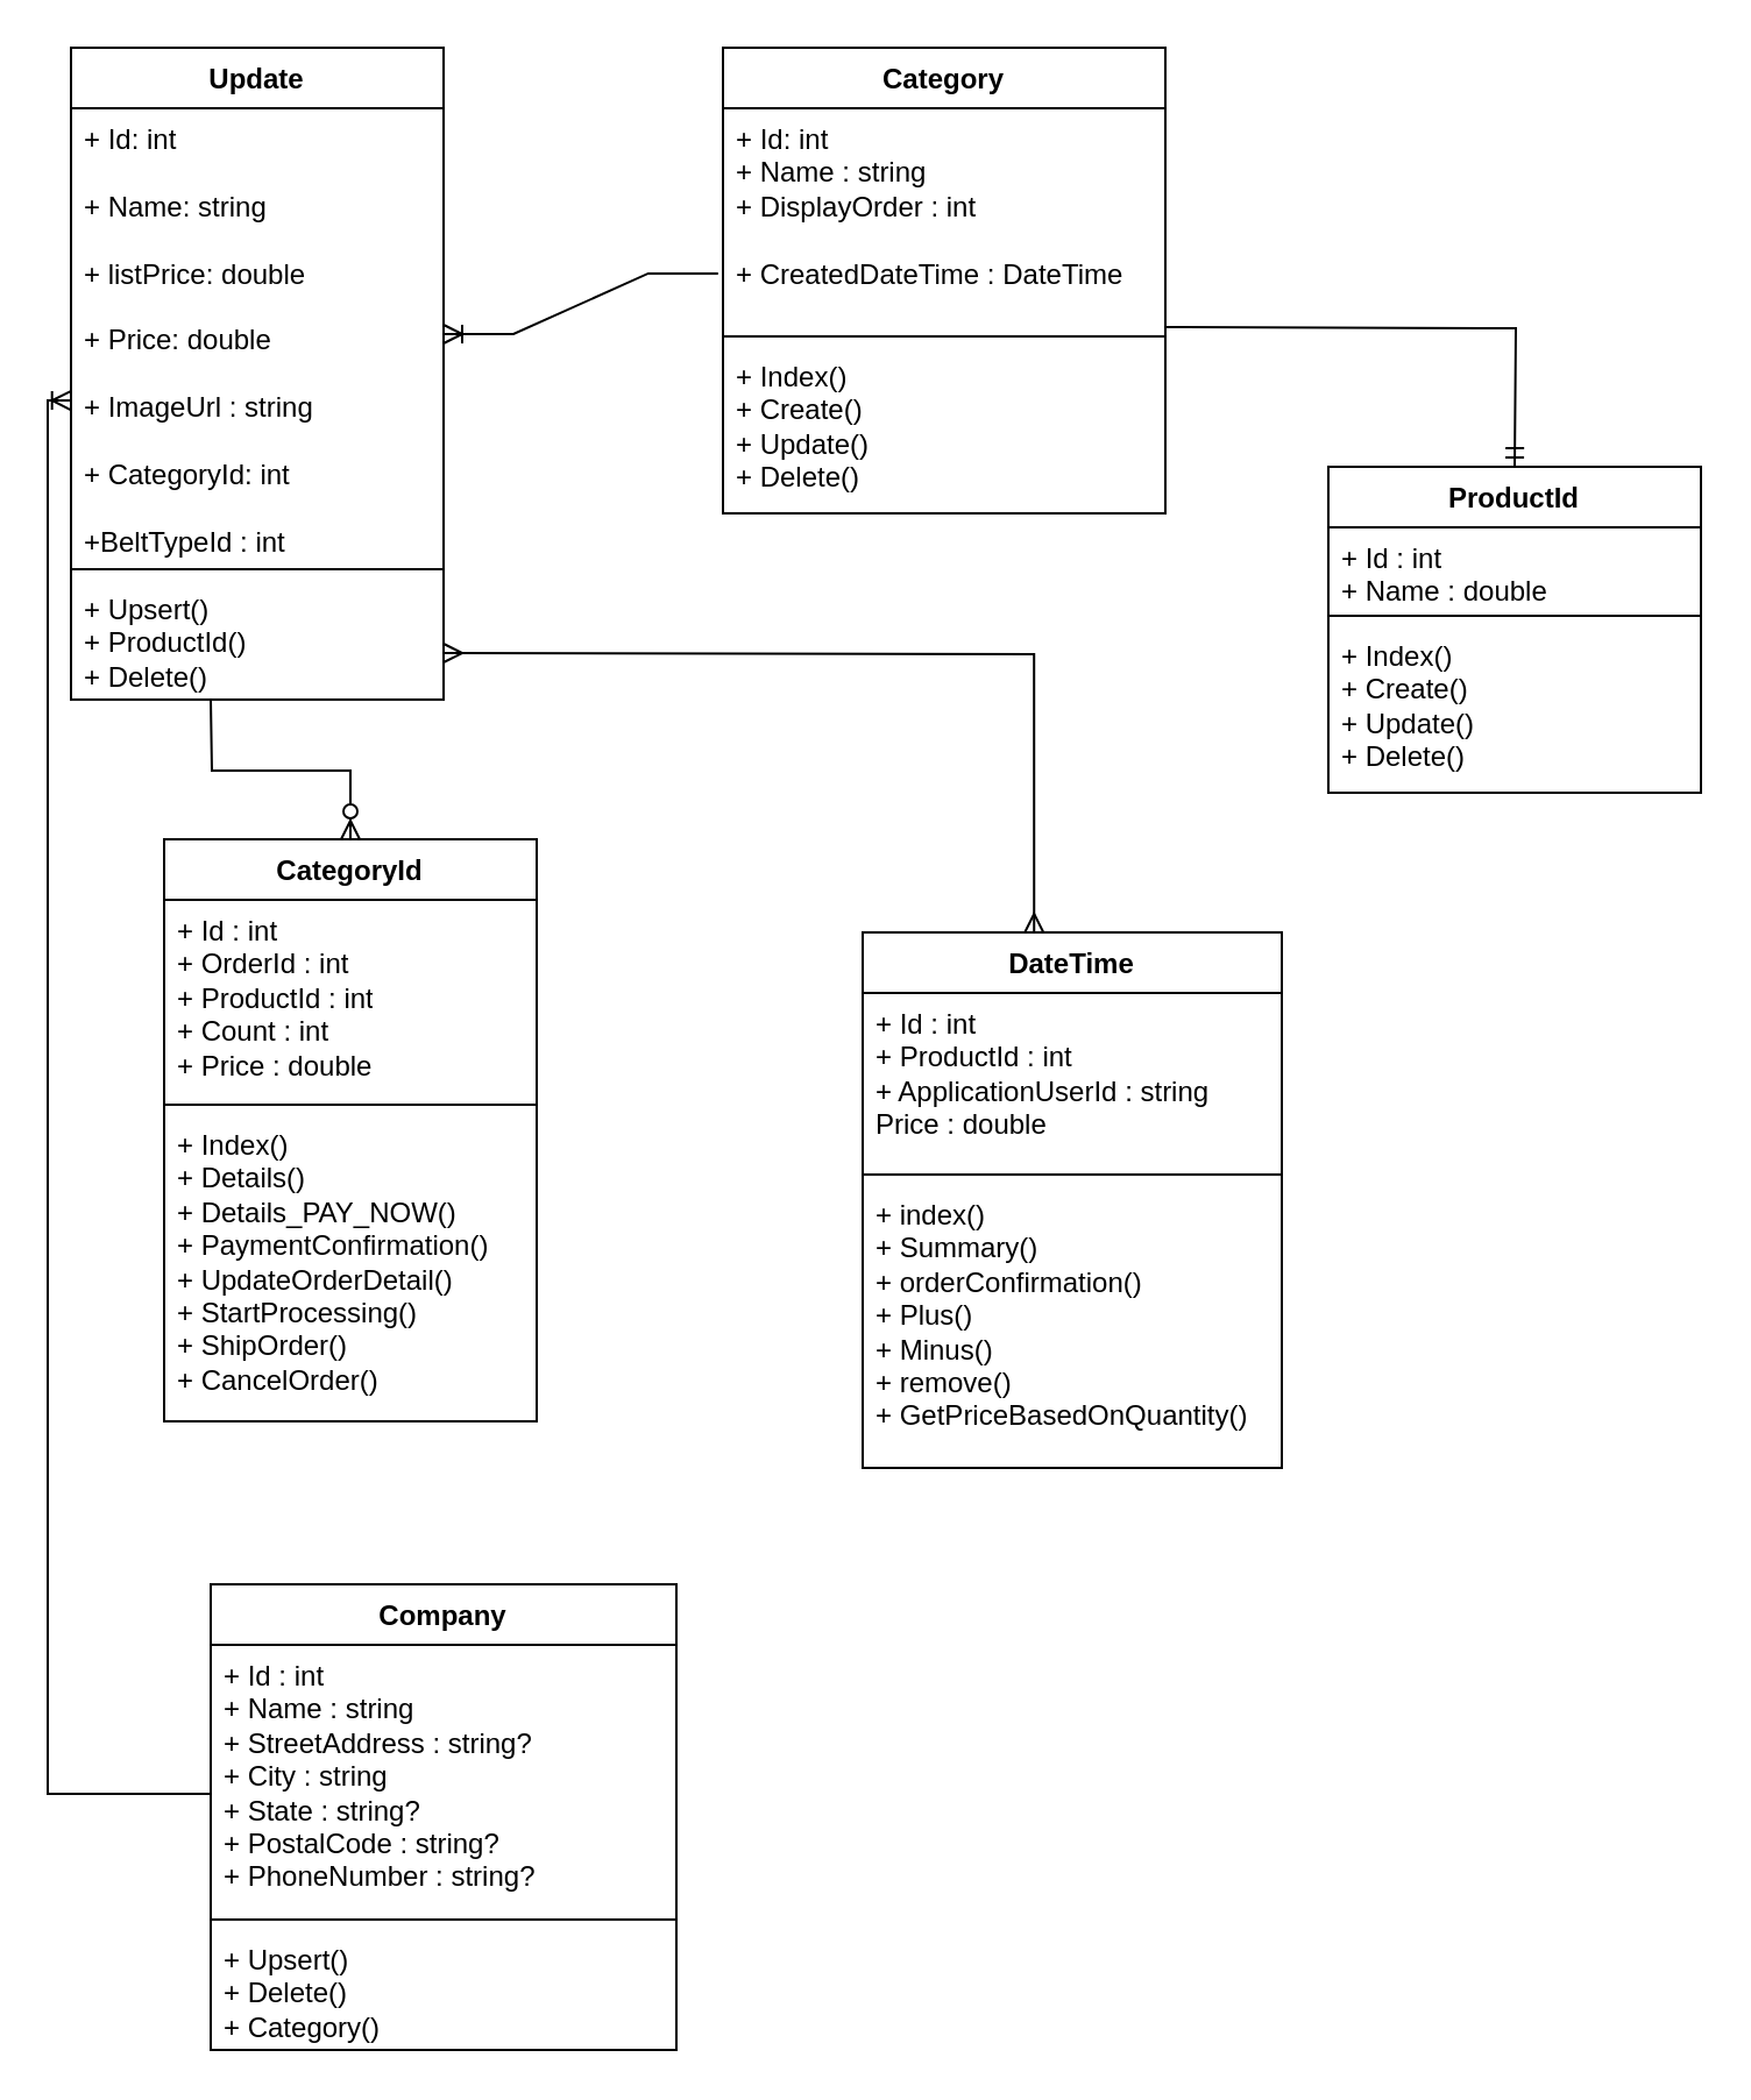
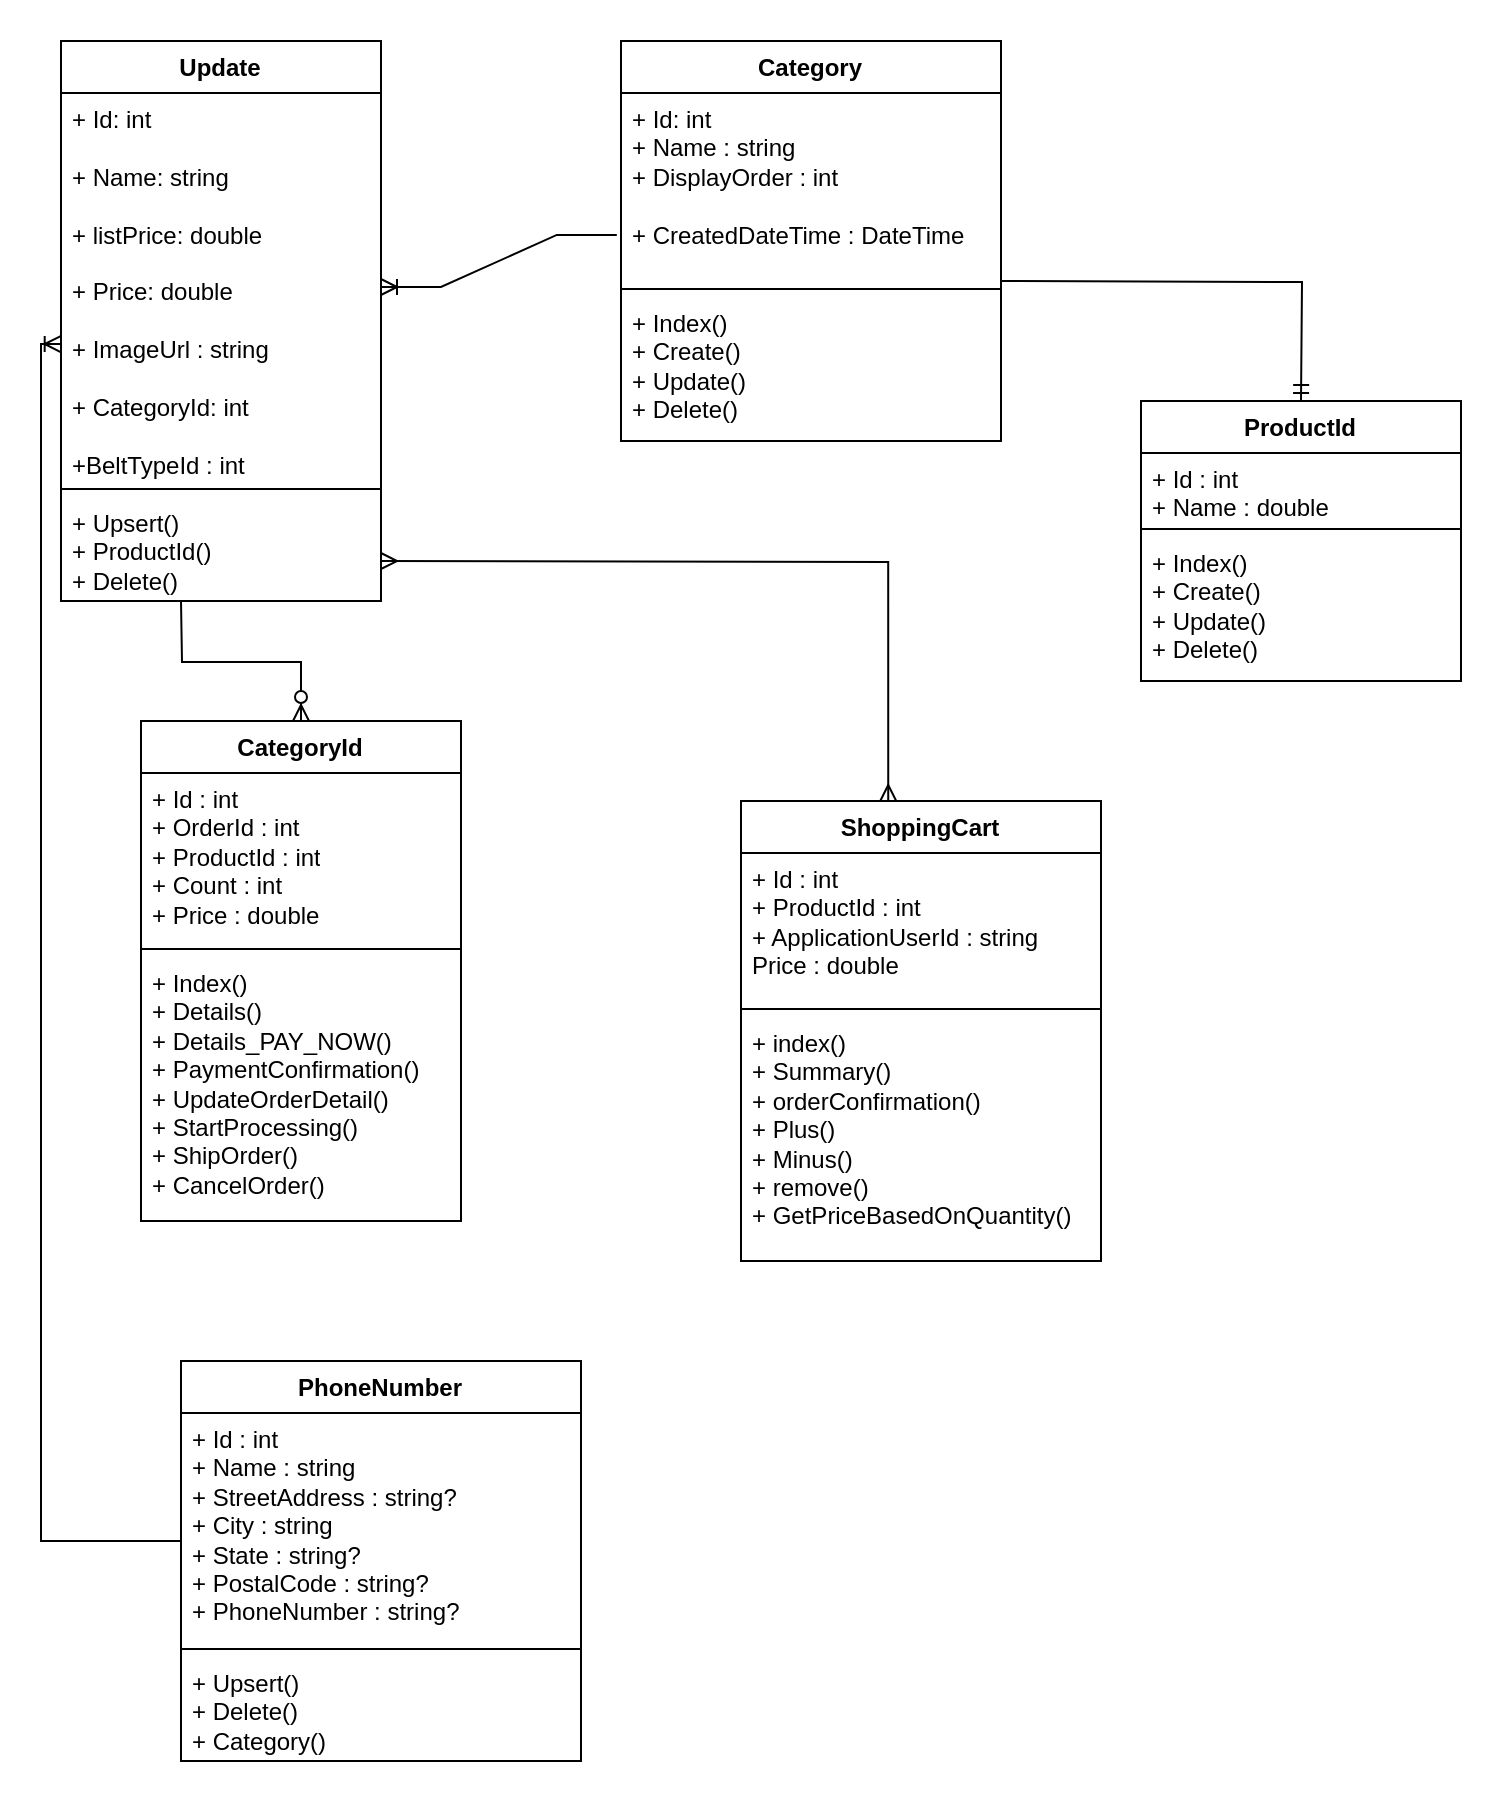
  <mxCell id="0" />
  <mxCell id="1" parent="0" />
  <mxCell id="2" value="Update" style="swimlane;fontStyle=1;align=center;verticalAlign=top;childLayout=stackLayout;horizontal=1;startSize=26;horizontalStack=0;resizeParent=1;resizeParentMax=0;resizeLast=0;collapsible=1;marginBottom=0;whiteSpace=wrap;html=1;" vertex="1" parent="1"><mxGeometry x="30" y="20" width="160" height="280" as="geometry" /></mxCell>
  <mxCell id="3" value="+ Id: int&lt;br&gt;&lt;br&gt;+ Name: string&lt;br&gt;&lt;br&gt;+ listPrice: double&lt;br style=&quot;border-color: var(--border-color);&quot;&gt;&lt;br style=&quot;border-color: var(--border-color);&quot;&gt;+ Price: double&lt;br style=&quot;border-color: var(--border-color);&quot;&gt;&lt;br style=&quot;border-color: var(--border-color);&quot;&gt;+ ImageUrl : string&lt;br style=&quot;border-color: var(--border-color);&quot;&gt;&lt;br style=&quot;border-color: var(--border-color);&quot;&gt;+ CategoryId: int&lt;br style=&quot;border-color: var(--border-color);&quot;&gt;&lt;br style=&quot;border-color: var(--border-color);&quot;&gt;+BeltTypeId : int" style="text;strokeColor=none;fillColor=none;align=left;verticalAlign=top;spacingLeft=4;spacingRight=4;overflow=hidden;rotatable=0;points=[[0,0.5],[1,0.5]];portConstraint=eastwest;whiteSpace=wrap;html=1;" vertex="1" parent="2"><mxGeometry y="26" width="160" height="194" as="geometry" /></mxCell>
  <mxCell id="4" value="" style="edgeStyle=orthogonalEdgeStyle;fontSize=12;html=1;endArrow=ERzeroToMany;endFill=1;rounded=0;entryX=0.5;entryY=0;entryDx=0;entryDy=0;" edge="1" parent="2" target="15"><mxGeometry width="100" height="100" relative="1" as="geometry"><mxPoint x="60" y="280" as="sourcePoint" /><mxPoint x="160" y="180" as="targetPoint" /></mxGeometry></mxCell>
  <mxCell id="5" value="" style="line;strokeWidth=1;fillColor=none;align=left;verticalAlign=middle;spacingTop=-1;spacingLeft=3;spacingRight=3;rotatable=0;labelPosition=right;points=[];portConstraint=eastwest;strokeColor=inherit;" vertex="1" parent="2"><mxGeometry y="220" width="160" height="8" as="geometry" /></mxCell>
  <mxCell id="6" value="+ Upsert()&lt;br&gt;+ ProductId()&lt;br&gt;+ Delete()" style="text;strokeColor=none;fillColor=none;align=left;verticalAlign=top;spacingLeft=4;spacingRight=4;overflow=hidden;rotatable=0;points=[[0,0.5],[1,0.5]];portConstraint=eastwest;whiteSpace=wrap;html=1;" vertex="1" parent="2"><mxGeometry y="228" width="160" height="52" as="geometry" /></mxCell>
  <mxCell id="7" value="Category" style="swimlane;fontStyle=1;align=center;verticalAlign=top;childLayout=stackLayout;horizontal=1;startSize=26;horizontalStack=0;resizeParent=1;resizeParentMax=0;resizeLast=0;collapsible=1;marginBottom=0;whiteSpace=wrap;html=1;" vertex="1" parent="1"><mxGeometry x="310" y="20" width="190" height="200" as="geometry" /></mxCell>
  <mxCell id="8" value="+ Id: int&lt;br&gt;+ Name : string&lt;br&gt;+ DisplayOrder : int&lt;br style=&quot;border-color: var(--border-color);&quot;&gt;&lt;br style=&quot;border-color: var(--border-color);&quot;&gt;+ CreatedDateTime : DateTime" style="text;strokeColor=none;fillColor=none;align=left;verticalAlign=top;spacingLeft=4;spacingRight=4;overflow=hidden;rotatable=0;points=[[0,0.5],[1,0.5]];portConstraint=eastwest;whiteSpace=wrap;html=1;" vertex="1" parent="7"><mxGeometry y="26" width="190" height="94" as="geometry" /></mxCell>
  <mxCell id="9" value="" style="line;strokeWidth=1;fillColor=none;align=left;verticalAlign=middle;spacingTop=-1;spacingLeft=3;spacingRight=3;rotatable=0;labelPosition=right;points=[];portConstraint=eastwest;strokeColor=inherit;" vertex="1" parent="7"><mxGeometry y="120" width="190" height="8" as="geometry" /></mxCell>
  <mxCell id="10" value="+ Index()&lt;br&gt;+ Create()&lt;br&gt;+ Update()&lt;br&gt;+ Delete()" style="text;strokeColor=none;fillColor=none;align=left;verticalAlign=top;spacingLeft=4;spacingRight=4;overflow=hidden;rotatable=0;points=[[0,0.5],[1,0.5]];portConstraint=eastwest;whiteSpace=wrap;html=1;" vertex="1" parent="7"><mxGeometry y="128" width="190" height="72" as="geometry" /></mxCell>
  <mxCell id="11" value="ProductId" style="swimlane;fontStyle=1;align=center;verticalAlign=top;childLayout=stackLayout;horizontal=1;startSize=26;horizontalStack=0;resizeParent=1;resizeParentMax=0;resizeLast=0;collapsible=1;marginBottom=0;whiteSpace=wrap;html=1;" vertex="1" parent="1"><mxGeometry x="570" y="200" width="160" height="140" as="geometry" /></mxCell>
  <mxCell id="12" value="+ Id : int&lt;br&gt;+&amp;nbsp;Name : double" style="text;strokeColor=none;fillColor=none;align=left;verticalAlign=top;spacingLeft=4;spacingRight=4;overflow=hidden;rotatable=0;points=[[0,0.5],[1,0.5]];portConstraint=eastwest;whiteSpace=wrap;html=1;" vertex="1" parent="11"><mxGeometry y="26" width="160" height="34" as="geometry" /></mxCell>
  <mxCell id="13" value="" style="line;strokeWidth=1;fillColor=none;align=left;verticalAlign=middle;spacingTop=-1;spacingLeft=3;spacingRight=3;rotatable=0;labelPosition=right;points=[];portConstraint=eastwest;strokeColor=inherit;" vertex="1" parent="11"><mxGeometry y="60" width="160" height="8" as="geometry" /></mxCell>
  <mxCell id="14" value="+ Index()&lt;br style=&quot;border-color: var(--border-color);&quot;&gt;+ Create()&lt;br style=&quot;border-color: var(--border-color);&quot;&gt;+ Update()&lt;br style=&quot;border-color: var(--border-color);&quot;&gt;+ Delete()" style="text;strokeColor=none;fillColor=none;align=left;verticalAlign=top;spacingLeft=4;spacingRight=4;overflow=hidden;rotatable=0;points=[[0,0.5],[1,0.5]];portConstraint=eastwest;whiteSpace=wrap;html=1;" vertex="1" parent="11"><mxGeometry y="68" width="160" height="72" as="geometry" /></mxCell>
  <mxCell id="15" value="CategoryId" style="swimlane;fontStyle=1;align=center;verticalAlign=top;childLayout=stackLayout;horizontal=1;startSize=26;horizontalStack=0;resizeParent=1;resizeParentMax=0;resizeLast=0;collapsible=1;marginBottom=0;whiteSpace=wrap;html=1;" vertex="1" parent="1"><mxGeometry x="70" y="360" width="160" height="250" as="geometry" /></mxCell>
  <mxCell id="16" value="+ Id : int&lt;br&gt;+ OrderId : int&lt;br&gt;+ ProductId : int&lt;br style=&quot;border-color: var(--border-color);&quot;&gt;+ Count : int&lt;br style=&quot;border-color: var(--border-color);&quot;&gt;+ Price : double" style="text;strokeColor=none;fillColor=none;align=left;verticalAlign=top;spacingLeft=4;spacingRight=4;overflow=hidden;rotatable=0;points=[[0,0.5],[1,0.5]];portConstraint=eastwest;whiteSpace=wrap;html=1;" vertex="1" parent="15"><mxGeometry y="26" width="160" height="84" as="geometry" /></mxCell>
  <mxCell id="17" value="" style="line;strokeWidth=1;fillColor=none;align=left;verticalAlign=middle;spacingTop=-1;spacingLeft=3;spacingRight=3;rotatable=0;labelPosition=right;points=[];portConstraint=eastwest;strokeColor=inherit;" vertex="1" parent="15"><mxGeometry y="110" width="160" height="8" as="geometry" /></mxCell>
  <mxCell id="18" value="+ Index()&lt;br&gt;+ Details()&lt;br&gt;+ Details_PAY_NOW()&lt;br&gt;+ PaymentConfirmation()&lt;br&gt;+ UpdateOrderDetail()&lt;br&gt;+ StartProcessing()&lt;br&gt;+ ShipOrder()&lt;br&gt;+ CancelOrder()" style="text;strokeColor=none;fillColor=none;align=left;verticalAlign=top;spacingLeft=4;spacingRight=4;overflow=hidden;rotatable=0;points=[[0,0.5],[1,0.5]];portConstraint=eastwest;whiteSpace=wrap;html=1;" vertex="1" parent="15"><mxGeometry y="118" width="160" height="132" as="geometry" /></mxCell>
- <mxCell id="19" value="DateTime" style="swimlane;fontStyle=1;align=center;verticalAlign=top;childLayout=stackLayout;horizontal=1;startSize=26;horizontalStack=0;resizeParent=1;resizeParentMax=0;resizeLast=0;collapsible=1;marginBottom=0;whiteSpace=wrap;html=1;" vertex="1" parent="1"><mxGeometry x="370" y="400" width="180" height="230" as="geometry" /></mxCell>
+ <mxCell id="19" value="ShoppingCart" style="swimlane;fontStyle=1;align=center;verticalAlign=top;childLayout=stackLayout;horizontal=1;startSize=26;horizontalStack=0;resizeParent=1;resizeParentMax=0;resizeLast=0;collapsible=1;marginBottom=0;whiteSpace=wrap;html=1;" vertex="1" parent="1"><mxGeometry x="370" y="400" width="180" height="230" as="geometry" /></mxCell>
  <mxCell id="20" value="+ Id : int&lt;br&gt;+ ProductId : int&lt;br&gt;+ ApplicationUserId : string&lt;br&gt;Price : double" style="text;strokeColor=none;fillColor=none;align=left;verticalAlign=top;spacingLeft=4;spacingRight=4;overflow=hidden;rotatable=0;points=[[0,0.5],[1,0.5]];portConstraint=eastwest;whiteSpace=wrap;html=1;" vertex="1" parent="19"><mxGeometry y="26" width="180" height="74" as="geometry" /></mxCell>
  <mxCell id="21" value="" style="line;strokeWidth=1;fillColor=none;align=left;verticalAlign=middle;spacingTop=-1;spacingLeft=3;spacingRight=3;rotatable=0;labelPosition=right;points=[];portConstraint=eastwest;strokeColor=inherit;" vertex="1" parent="19"><mxGeometry y="100" width="180" height="8" as="geometry" /></mxCell>
  <mxCell id="22" value="+ index()&lt;br&gt;+ Summary()&lt;br&gt;+ orderConfirmation()&lt;br&gt;+ Plus()&lt;br&gt;+ Minus()&lt;br&gt;+ remove()&lt;br&gt;+ GetPriceBasedOnQuantity()" style="text;strokeColor=none;fillColor=none;align=left;verticalAlign=top;spacingLeft=4;spacingRight=4;overflow=hidden;rotatable=0;points=[[0,0.5],[1,0.5]];portConstraint=eastwest;whiteSpace=wrap;html=1;" vertex="1" parent="19"><mxGeometry y="108" width="180" height="122" as="geometry" /></mxCell>
  <mxCell id="23" value="" style="edgeStyle=entityRelationEdgeStyle;fontSize=12;html=1;endArrow=ERoneToMany;rounded=0;exitX=-0.011;exitY=0.755;exitDx=0;exitDy=0;exitPerimeter=0;" edge="1" parent="1" source="8" target="3"><mxGeometry width="100" height="100" relative="1" as="geometry"><mxPoint x="190" y="180" as="sourcePoint" /><mxPoint x="290" y="80" as="targetPoint" /></mxGeometry></mxCell>
  <mxCell id="24" value="" style="edgeStyle=orthogonalEdgeStyle;fontSize=12;html=1;endArrow=ERmandOne;rounded=0;entryX=0.5;entryY=0;entryDx=0;entryDy=0;" edge="1" parent="1"><mxGeometry width="100" height="100" relative="1" as="geometry"><mxPoint x="500" y="140" as="sourcePoint" /><mxPoint x="650" y="200" as="targetPoint" /></mxGeometry></mxCell>
  <mxCell id="25" value="" style="edgeStyle=orthogonalEdgeStyle;fontSize=12;html=1;endArrow=ERmany;startArrow=ERmany;rounded=0;entryX=0.409;entryY=0;entryDx=0;entryDy=0;entryPerimeter=0;" edge="1" parent="1" target="19"><mxGeometry width="100" height="100" relative="1" as="geometry"><mxPoint x="190" y="280" as="sourcePoint" /><mxPoint x="450" y="390" as="targetPoint" /></mxGeometry></mxCell>
- <mxCell id="26" value="Company" style="swimlane;fontStyle=1;align=center;verticalAlign=top;childLayout=stackLayout;horizontal=1;startSize=26;horizontalStack=0;resizeParent=1;resizeParentMax=0;resizeLast=0;collapsible=1;marginBottom=0;whiteSpace=wrap;html=1;" vertex="1" parent="1"><mxGeometry x="90" y="680" width="200" height="200" as="geometry" /></mxCell>
+ <mxCell id="26" value="PhoneNumber" style="swimlane;fontStyle=1;align=center;verticalAlign=top;childLayout=stackLayout;horizontal=1;startSize=26;horizontalStack=0;resizeParent=1;resizeParentMax=0;resizeLast=0;collapsible=1;marginBottom=0;whiteSpace=wrap;html=1;" vertex="1" parent="1"><mxGeometry x="90" y="680" width="200" height="200" as="geometry" /></mxCell>
  <mxCell id="27" value="+ Id : int&lt;br&gt;+ Name : string&lt;br&gt;+ StreetAddress : string?&lt;br&gt;+ City : string&lt;br&gt;+ State : string?&lt;br&gt;+ PostalCode : string?&lt;br&gt;+ PhoneNumber : string?" style="text;strokeColor=none;fillColor=none;align=left;verticalAlign=top;spacingLeft=4;spacingRight=4;overflow=hidden;rotatable=0;points=[[0,0.5],[1,0.5]];portConstraint=eastwest;whiteSpace=wrap;html=1;" vertex="1" parent="26"><mxGeometry y="26" width="200" height="114" as="geometry" /></mxCell>
  <mxCell id="28" value="" style="line;strokeWidth=1;fillColor=none;align=left;verticalAlign=middle;spacingTop=-1;spacingLeft=3;spacingRight=3;rotatable=0;labelPosition=right;points=[];portConstraint=eastwest;strokeColor=inherit;" vertex="1" parent="26"><mxGeometry y="140" width="200" height="8" as="geometry" /></mxCell>
  <mxCell id="29" value="+ Upsert()&lt;br&gt;+ Delete()&lt;br&gt;+ Category()" style="text;strokeColor=none;fillColor=none;align=left;verticalAlign=top;spacingLeft=4;spacingRight=4;overflow=hidden;rotatable=0;points=[[0,0.5],[1,0.5]];portConstraint=eastwest;whiteSpace=wrap;html=1;" vertex="1" parent="26"><mxGeometry y="148" width="200" height="52" as="geometry" /></mxCell>
  <mxCell id="30" value="" style="fontSize=12;html=1;endArrow=ERoneToMany;rounded=0;entryX=-0.001;entryY=0.647;entryDx=0;entryDy=0;entryPerimeter=0;edgeStyle=orthogonalEdgeStyle;" edge="1" parent="1" target="3"><mxGeometry width="100" height="100" relative="1" as="geometry"><mxPoint x="90" y="770" as="sourcePoint" /><mxPoint x="20" y="170" as="targetPoint" /><Array as="points"><mxPoint x="20" y="770" /><mxPoint x="20" y="172" /></Array></mxGeometry></mxCell>
